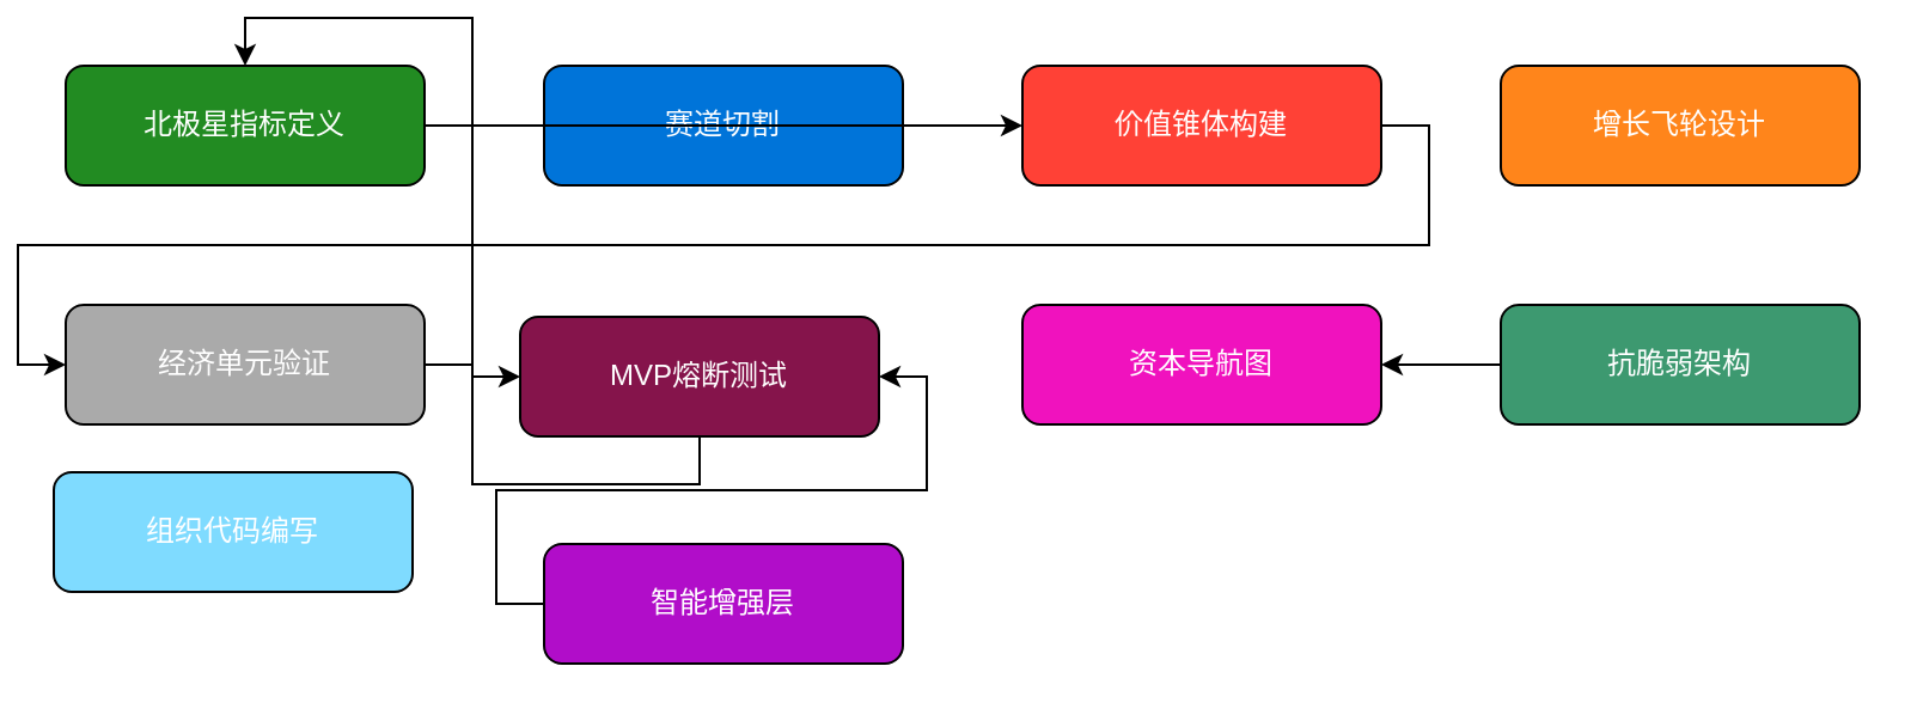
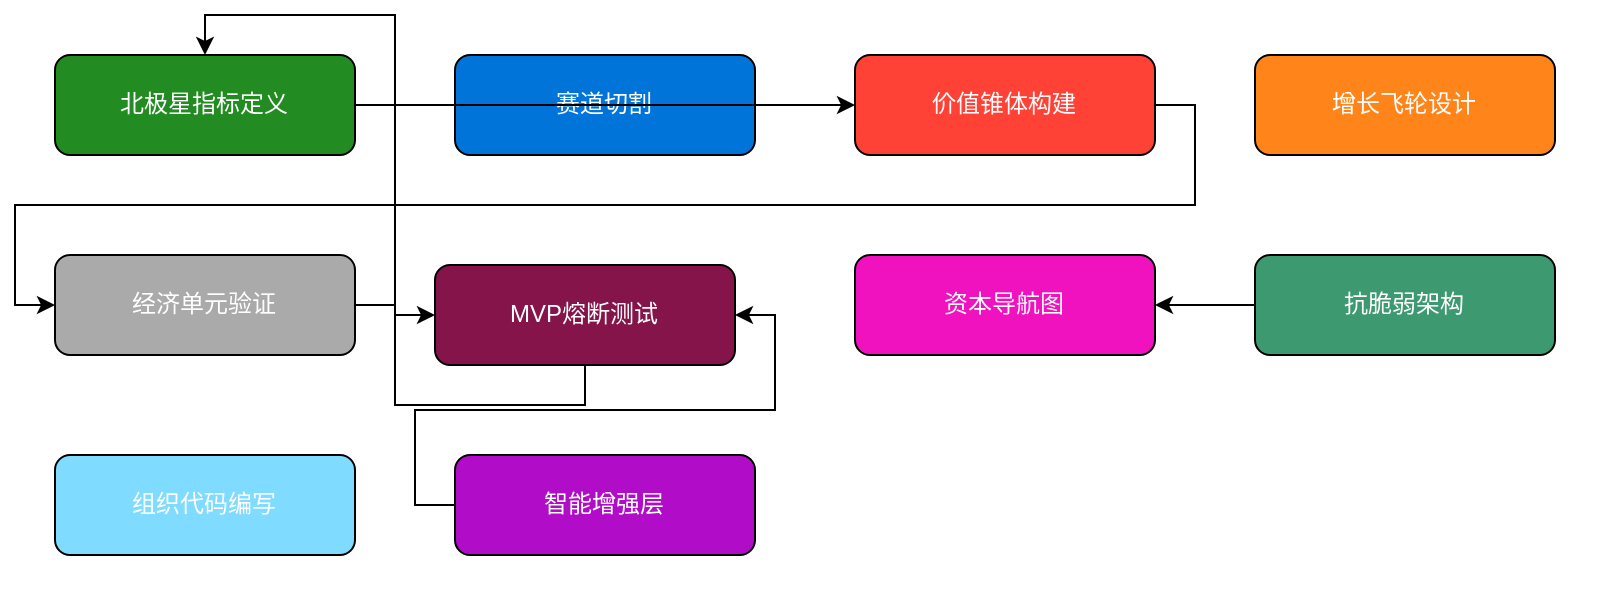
  <mxCell id="0" />
  <mxCell id="1" parent="0" />
  <mxCell id="2" value="北极星指标定义" style="rounded=1;whiteSpace=wrap;html=1;fontSize=12;fontColor=#FFFFFF;fillColor=#228B22;strokeColor=#000000;" vertex="1" parent="1"><mxGeometry x="20" y="20" width="150" height="50" as="geometry" /></mxCell>
  <mxCell id="3" value="赛道切割" style="rounded=1;whiteSpace=wrap;html=1;fontSize=12;fontColor=#FFFFFF;fillColor=#0074D9;strokeColor=#000000;" vertex="1" parent="1"><mxGeometry x="220" y="20" width="150" height="50" as="geometry" /></mxCell>
  <mxCell id="4" value="价值锥体构建" style="rounded=1;whiteSpace=wrap;html=1;fontSize=12;fontColor=#FFFFFF;fillColor=#FF4136;strokeColor=#000000;" vertex="1" parent="1"><mxGeometry x="420" y="20" width="150" height="50" as="geometry" /></mxCell>
  <mxCell id="5" value="增长飞轮设计" style="rounded=1;whiteSpace=wrap;html=1;fontSize=12;fontColor=#FFFFFF;fillColor=#FF851B;strokeColor=#000000;" vertex="1" parent="1"><mxGeometry x="620" y="20" width="150" height="50" as="geometry" /></mxCell>
  <mxCell id="6" value="经济单元验证" style="rounded=1;whiteSpace=wrap;html=1;fontSize=12;fontColor=#FFFFFF;fillColor=#AAAAAA;strokeColor=#000000;" vertex="1" parent="1"><mxGeometry x="20" y="120" width="150" height="50" as="geometry" /></mxCell>
  <mxCell id="7" value="MVP熔断测试" style="rounded=1;whiteSpace=wrap;html=1;fontSize=12;fontColor=#FFFFFF;fillColor=#85144B;strokeColor=#000000;" vertex="1" parent="1"><mxGeometry x="210" y="125" width="150" height="50" as="geometry" /></mxCell>
  <mxCell id="8" value="资本导航图" style="rounded=1;whiteSpace=wrap;html=1;fontSize=12;fontColor=#FFFFFF;fillColor=#F012BE;strokeColor=#000000;" vertex="1" parent="1"><mxGeometry x="420" y="120" width="150" height="50" as="geometry" /></mxCell>
  <mxCell id="9" value="抗脆弱架构" style="rounded=1;whiteSpace=wrap;html=1;fontSize=12;fontColor=#FFFFFF;fillColor=#3D9970;strokeColor=#000000;" vertex="1" parent="1"><mxGeometry x="620" y="120" width="150" height="50" as="geometry" /></mxCell>
- <mxCell id="10" value="组织代码编写" style="rounded=1;whiteSpace=wrap;html=1;fontSize=12;fontColor=#FFFFFF;fillColor=#7FDBFF;strokeColor=#000000;" vertex="1" parent="1"><mxGeometry x="15" y="190" width="150" height="50" as="geometry" /></mxCell>
+ <mxCell id="10" value="组织代码编写" style="rounded=1;whiteSpace=wrap;html=1;fontSize=12;fontColor=#FFFFFF;fillColor=#7FDBFF;strokeColor=#000000;" vertex="1" parent="1"><mxGeometry x="20" y="220" width="150" height="50" as="geometry" /></mxCell>
  <mxCell id="11" value="智能增强层" style="rounded=1;whiteSpace=wrap;html=1;fontSize=12;fontColor=#FFFFFF;fillColor=#B10DC9;strokeColor=#000000;" vertex="1" parent="1"><mxGeometry x="220" y="220" width="150" height="50" as="geometry" /></mxCell>
  <mxCell id="12" value="" style="edgeStyle=orthogonalEdgeStyle;rounded=0;orthogonalLoop=1;jettySize=auto;html=1;exitX=1;exitY=0.5;entryX=0;entryY=0.5;" edge="1" parent="1" source="2" target="4"><mxGeometry relative="1" as="geometry" /></mxCell>
  <mxCell id="13" value="" style="edgeStyle=orthogonalEdgeStyle;rounded=0;orthogonalLoop=1;jettySize=auto;html=1;exitX=1;exitY=0.5;entryX=0;entryY=0.5;" edge="1" parent="1" source="4" target="6"><mxGeometry relative="1" as="geometry" /></mxCell>
  <mxCell id="14" value="" style="edgeStyle=orthogonalEdgeStyle;rounded=0;orthogonalLoop=1;jettySize=auto;html=1;exitX=1;exitY=0.5;entryX=0;entryY=0.5;" edge="1" parent="1" source="6" target="7"><mxGeometry relative="1" as="geometry" /></mxCell>
  <mxCell id="15" value="" style="edgeStyle=orthogonalEdgeStyle;rounded=0;orthogonalLoop=1;jettySize=auto;html=1;exitX=0.5;exitY=1;entryX=0.5;entryY=0;" edge="1" parent="1" source="7" target="2"><mxGeometry relative="1" as="geometry" /></mxCell>
  <mxCell id="16" value="" style="edgeStyle=orthogonalEdgeStyle;rounded=0;orthogonalLoop=1;jettySize=auto;html=1;exitX=0;exitY=0.5;" edge="1" parent="1" source="9" target="8"><mxGeometry relative="1" as="geometry" /></mxCell>
  <mxCell id="17" value="" style="edgeStyle=orthogonalEdgeStyle;rounded=0;orthogonalLoop=1;jettySize=auto;html=1;exitX=0;exitY=0.5;entryX=1;entryY=0.5;" edge="1" parent="1" source="11" target="7"><mxGeometry relative="1" as="geometry" /></mxCell>
